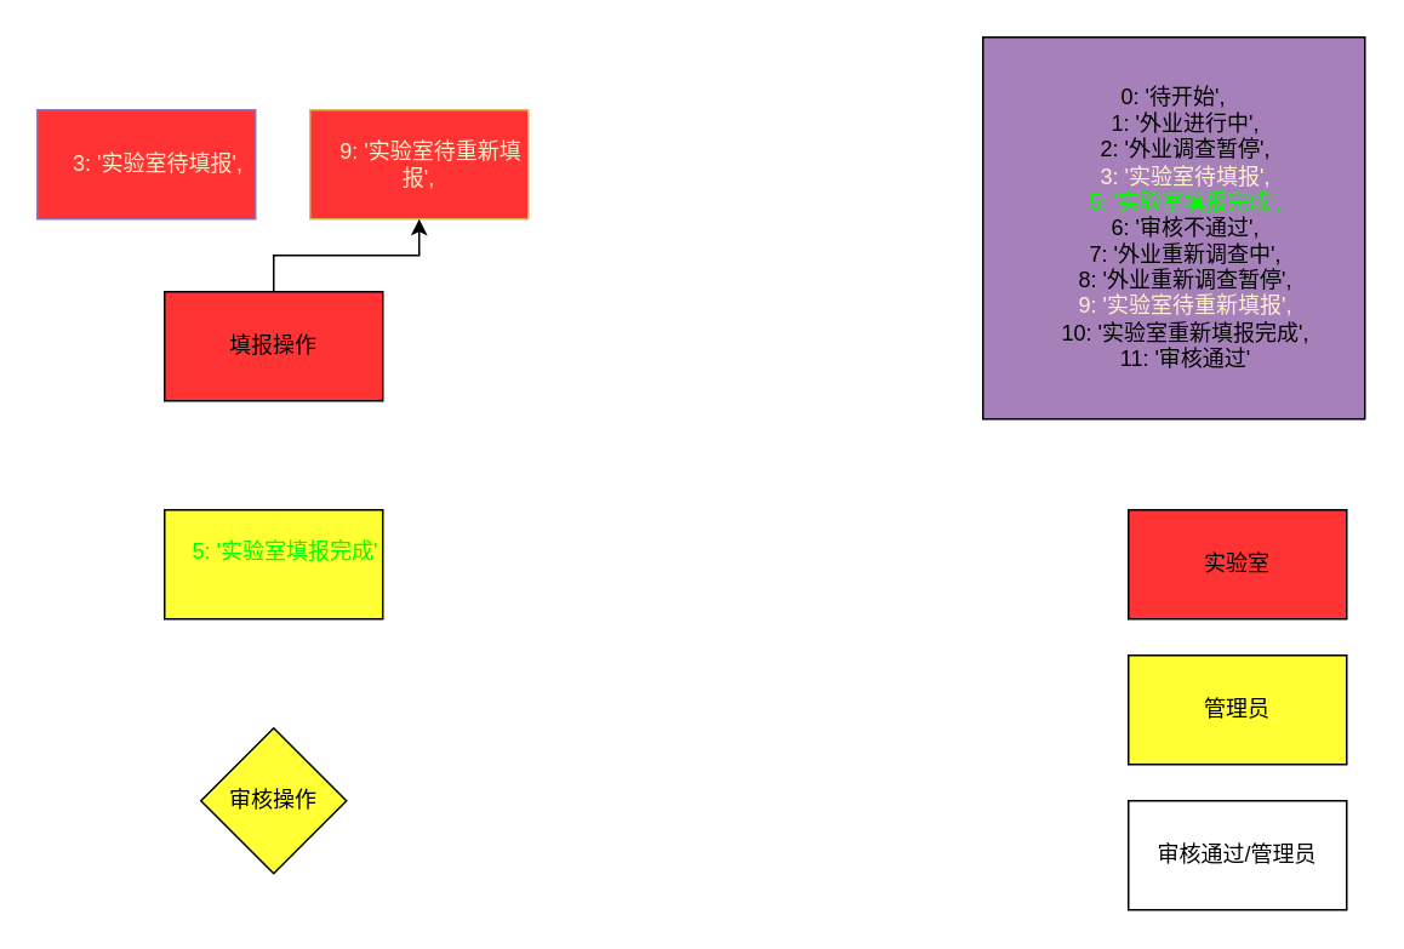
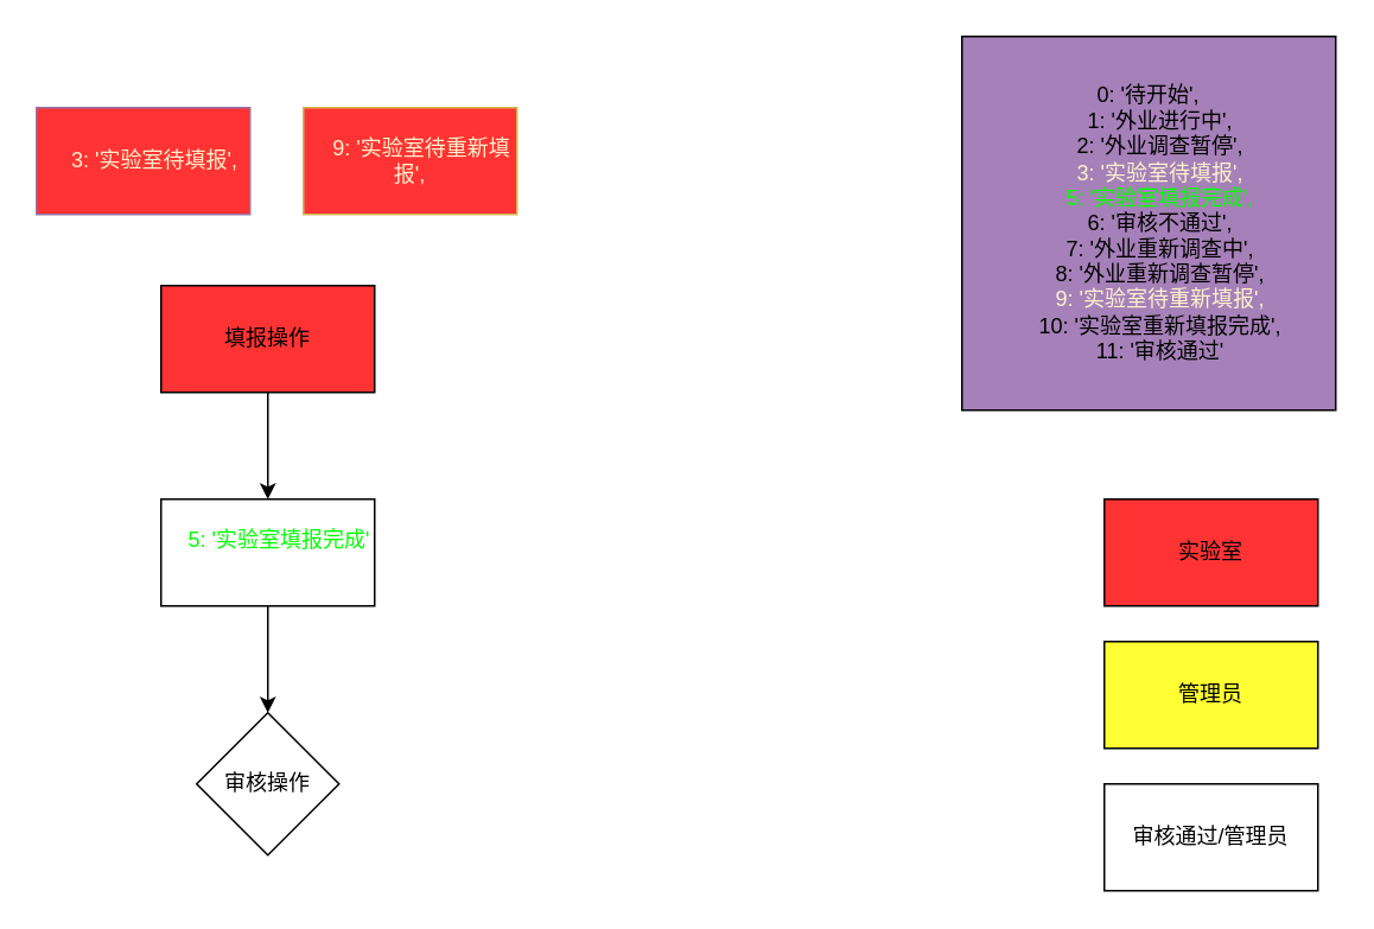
  <mxCell id="0" />
  <mxCell id="1" parent="0" />
  <mxCell id="2" value="&lt;div&gt;&lt;font color=&quot;#fff2cc&quot;&gt;&amp;nbsp; &amp;nbsp; 3: '实验室待填报',&lt;/font&gt;&lt;/div&gt;" style="whiteSpace=wrap;html=1;strokeColor=#9673a6;fillColor=#FF3333;" parent="1" vertex="1"><mxGeometry x="20" y="60" width="120" height="60" as="geometry" /></mxCell>
  <mxCell id="3" value="&lt;div&gt;&lt;font color=&quot;#fff2cc&quot;&gt;&amp;nbsp; &amp;nbsp; 9: '实验室待重新填报',&lt;/font&gt;&lt;/div&gt;" style="whiteSpace=wrap;html=1;strokeColor=#d6b656;fillColor=#FF3333;" parent="1" vertex="1"><mxGeometry x="170" y="60" width="120" height="60" as="geometry" /></mxCell>
  <mxCell id="4" value="&lt;div&gt;0: '待开始',&lt;/div&gt;&lt;div&gt;&amp;nbsp; &amp;nbsp; 1: '外业进行中',&lt;/div&gt;&lt;div&gt;&amp;nbsp; &amp;nbsp; 2: '外业调查暂停',&lt;/div&gt;&lt;div&gt;&lt;font color=&quot;#fff2cc&quot;&gt;&amp;nbsp; &amp;nbsp; 3: '实验室待填报',&lt;/font&gt;&lt;/div&gt;&lt;div&gt;&lt;font color=&quot;#00ff00&quot;&gt;&amp;nbsp; &amp;nbsp; 5: '实验室填报完成',&lt;/font&gt;&lt;/div&gt;&lt;div&gt;&amp;nbsp; &amp;nbsp; 6: '审核不通过',&lt;/div&gt;&lt;div&gt;&amp;nbsp; &amp;nbsp; 7: '外业重新调查中',&lt;/div&gt;&lt;div&gt;&amp;nbsp; &amp;nbsp; 8: '外业重新调查暂停',&lt;/div&gt;&lt;div&gt;&lt;font color=&quot;#fff2cc&quot;&gt;&amp;nbsp; &amp;nbsp; 9: '实验室待重新填报',&lt;/font&gt;&lt;/div&gt;&lt;div&gt;&amp;nbsp; &amp;nbsp; 10: '实验室重新填报完成',&lt;/div&gt;&lt;div&gt;&amp;nbsp; &amp;nbsp; 11: '审核通过'&lt;/div&gt;" style="rounded=0;whiteSpace=wrap;html=1;fillColor=#A680B8;" parent="1" vertex="1"><mxGeometry x="540" y="20" width="210" height="210" as="geometry" /></mxCell>
  <mxCell id="5" value="实验室" style="whiteSpace=wrap;html=1;fillColor=#FF3333;" vertex="1" parent="1"><mxGeometry x="620" y="280" width="120" height="60" as="geometry" /></mxCell>
  <mxCell id="6" value="管理员" style="whiteSpace=wrap;html=1;fillColor=#FFFF33;" vertex="1" parent="1"><mxGeometry x="620" y="360" width="120" height="60" as="geometry" /></mxCell>
- <mxCell id="8" value="&lt;div&gt;&lt;font color=&quot;#00ff00&quot;&gt;&amp;nbsp; &amp;nbsp; 5: '实验室填报完成'&lt;/font&gt;&lt;/div&gt;&lt;div&gt;&lt;font color=&quot;#00ff00&quot;&gt;&lt;br&gt;&lt;/font&gt;&lt;/div&gt;" style="whiteSpace=wrap;html=1;fillColor=#ffff33;" vertex="1" parent="1"><mxGeometry x="90" y="280" width="120" height="60" as="geometry" /></mxCell>
+ <mxCell id="7" style="edgeStyle=orthogonalEdgeStyle;rounded=0;orthogonalLoop=1;jettySize=auto;html=1;exitX=0.5;exitY=1;exitDx=0;exitDy=0;entryX=0.5;entryY=0;entryDx=0;entryDy=0;" edge="1" parent="1" source="8" target="10"><mxGeometry relative="1" as="geometry"><mxPoint x="150" y="360" as="targetPoint" /></mxGeometry></mxCell>
+ <mxCell id="8" value="&lt;div&gt;&lt;font color=&quot;#00ff00&quot;&gt;&amp;nbsp; &amp;nbsp; 5: '实验室填报完成'&lt;/font&gt;&lt;/div&gt;&lt;div&gt;&lt;font color=&quot;#00ff00&quot;&gt;&lt;br&gt;&lt;/font&gt;&lt;/div&gt;" style="whiteSpace=wrap;html=1;" vertex="1" parent="1"><mxGeometry x="90" y="280" width="120" height="60" as="geometry" /></mxCell>
  <mxCell id="9" value="审核通过/管理员" style="whiteSpace=wrap;html=1;" vertex="1" parent="1"><mxGeometry x="620" y="440" width="120" height="60" as="geometry" /></mxCell>
- <mxCell id="10" value="&lt;font color=&quot;#000000&quot;&gt;审核操作&lt;/font&gt;" style="rhombus;whiteSpace=wrap;html=1;fillColor=#FFFF33;fontColor=#FF3333;" vertex="1" parent="1"><mxGeometry x="110" y="400" width="80" height="80" as="geometry" /></mxCell>
- <mxCell id="11" value="" style="edgeStyle=orthogonalEdgeStyle;rounded=0;orthogonalLoop=1;jettySize=auto;html=1;fontColor=#000000;" edge="1" parent="1" source="12" target="3"><mxGeometry relative="1" as="geometry" /></mxCell>
+ <mxCell id="10" value="&lt;font color=&quot;#000000&quot;&gt;审核操作&lt;/font&gt;" style="rhombus;whiteSpace=wrap;html=1;fillColor=#ffffff;fontColor=#FF3333;" vertex="1" parent="1"><mxGeometry x="110" y="400" width="80" height="80" as="geometry" /></mxCell>
+ <mxCell id="11" value="" style="edgeStyle=orthogonalEdgeStyle;rounded=0;orthogonalLoop=1;jettySize=auto;html=1;fontColor=#000000;" edge="1" parent="1" source="12" target="8"><mxGeometry relative="1" as="geometry" /></mxCell>
  <mxCell id="12" value="填报操作" style="whiteSpace=wrap;html=1;fillColor=#FF3333;" vertex="1" parent="1"><mxGeometry x="90" y="160" width="120" height="60" as="geometry" /></mxCell>
